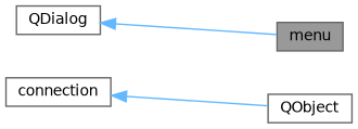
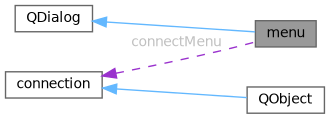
  digraph {
    rankdir=LR
    node [color=gray40 fillcolor=white fontname=Helvetica fontsize=10 shape=box style=filled]
    edge [color=steelblue1 dir=back fontname=Helvetica fontsize=10 labelfontname=Helvetica labelfontsize=10 style=solid]
    n1 [fillcolor=grey60 fontcolor=black height=0.2 label=menu width=0.4]
    n2 [height=0.2 label=QDialog width=0.4]
    n3 [height=0.2 label=connection width=0.4]
    n4 [height=0.2 label=QObject width=0.4]
    n2 -> n1
+   n3 -> n1 [color=darkorchid3 fontcolor=grey label=" connectMenu" style=dashed]
    n3 -> n4
  }
